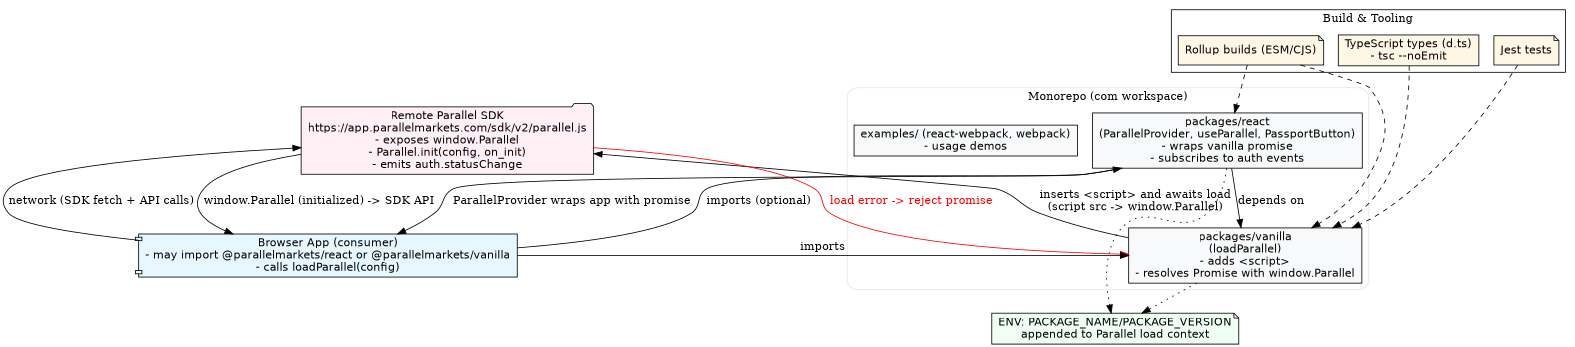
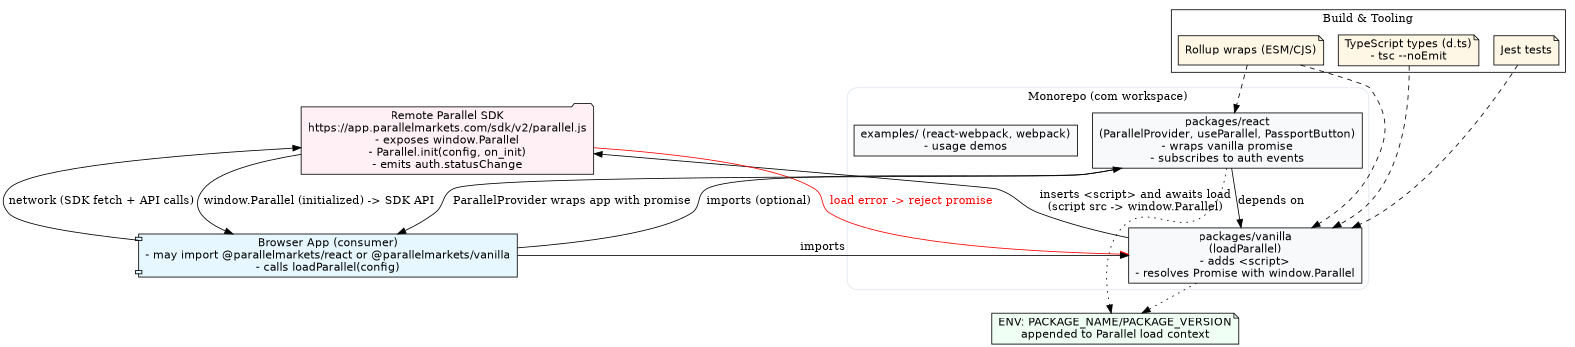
  digraph {
    rankdir=TB
    node [fillcolor="#f8f9fa" fontname=Helvetica shape=note style=filled]
    n1 [label="packages/vanilla\n(loadParallel)\n- adds <script>\n- resolves Promise with window.Parallel" shape=box]
    n2 [label="packages/react\n(ParallelProvider, useParallel, PassportButton)\n- wraps vanilla promise\n- subscribes to auth events" shape=box]
    n3 [label="examples/ (react-webpack, webpack)\n- usage demos" shape=box]
-   n4 [fillcolor="#fff7e6" label="Rollup builds (ESM/CJS)"]
-   n5 [fillcolor="#fff7e6" label="TypeScript types (d.ts)\n- tsc --noEmit" shape=box]
+   n4 [fillcolor="#fff7e6" label="Rollup wraps (ESM/CJS)"]
+   n5 [fillcolor="#fff7e6" label="TypeScript types (d.ts)\n- tsc --noEmit"]
    n6 [fillcolor="#fff7e6" label="Jest tests"]
    n7 [fillcolor="#fff0f6" label="Remote Parallel SDK\nhttps://app.parallelmarkets.com/sdk/v2/parallel.js\n- exposes window.Parallel\n- Parallel.init(config, on_init)\n- emits auth.statusChange" shape=folder]
    n8 [fillcolor="#f0fff4" label="ENV: PACKAGE_NAME/PACKAGE_VERSION\nappended to Parallel load context"]
    n9 [fillcolor="#e6f7ff" label="Browser App (consumer)\n- may import @parallelmarkets/react or @parallelmarkets/vanilla\n- calls loadParallel(config)" shape=component]
    subgraph cluster_1 {
      color="#dfe6ee"
      label="Monorepo (com workspace)"
      style=rounded
      n1
      n2
      n3
    }
    subgraph cluster_2 {
      label="Build & Tooling"
      n4
      n5
      n6
    }
    n1 -> n7 [label="inserts <script> and awaits load\n(script src -> window.Parallel)"]
    n1 -> n8 [style=dotted]
    n2 -> n1 [label="depends on"]
    n2 -> n8 [style=dotted]
    n2 -> n9 [label="ParallelProvider wraps app with promise"]
    n4 -> n1 [style=dashed]
    n4 -> n2 [style=dashed]
    n5 -> n1 [style=dashed]
    n6 -> n1 [style=dashed]
    n7 -> n1 [color=red fontcolor=red label="load error -> reject promise"]
    n7 -> n9 [label="window.Parallel (initialized) -> SDK API"]
    n9 -> n1 [label=imports]
    n9 -> n2 [label="imports (optional)"]
    n9 -> n7 [label="network (SDK fetch + API calls)"]
  }
